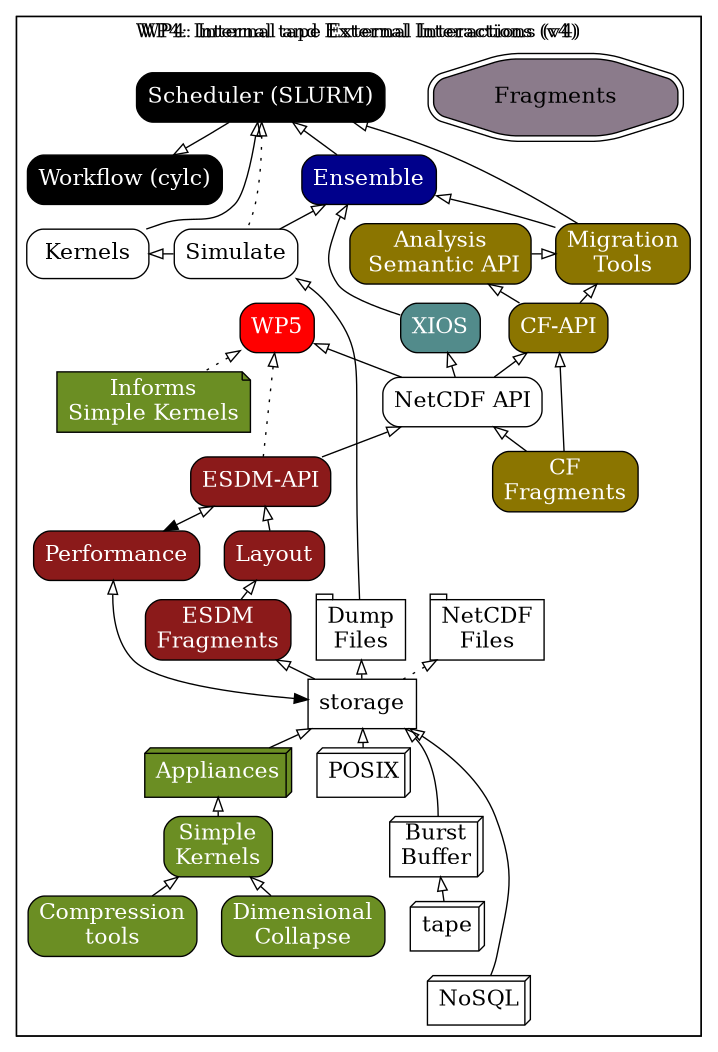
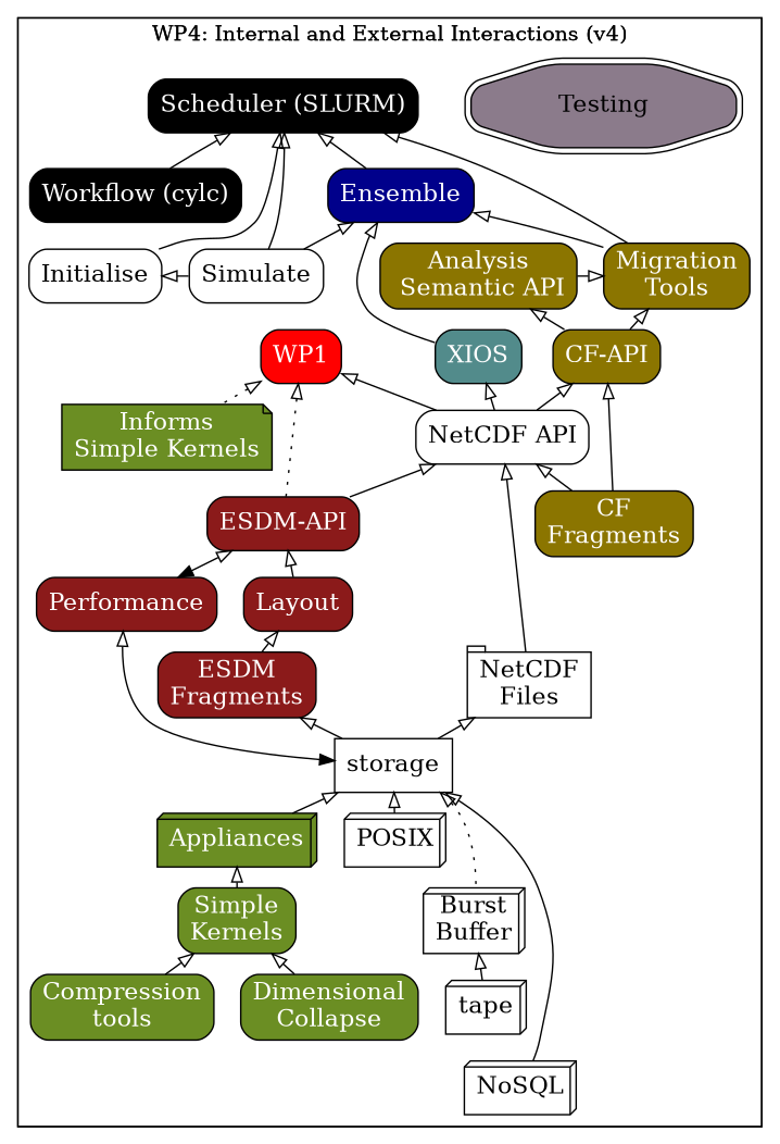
  digraph {
    ranksep=0.2
    node [fillcolor=white fontcolor=white fontsize=16 shape=rectangle style="filled,rounded"]
    edge [arrowtail=empty dir=back]
    Performance [fillcolor=firebrick4]
    Layout [fillcolor=firebrick4]
-   n3 [fontcolor=black label=Kernels]
+   n3 [fontcolor=black label=Initialise]
    n4 [fontcolor=black label=Simulate]
    n5 [fillcolor=gold4 label="Migration\nTools"]
    n6 [fillcolor=gold4 label="Analysis\n Semantic API"]
    n7 [fillcolor=firebrick4 label="ESDM\nFragments"]
    n8 [fontcolor=black label="NetCDF\nFiles" shape=tab]
-   n9 [fontcolor=black label="Dump\nFiles" shape=tab]
-   Testing [fillcolor=thistle4 fontcolor=black shape=doubleoctagon label=Fragments]
+   Testing [fillcolor=thistle4 fontcolor=black shape=doubleoctagon]
    n11 [fillcolor=firebrick4 label="ESDM-API"]
    storage [fontcolor=black style=normal]
    n13 [fillcolor=gold4 label="CF\nFragments"]
    n14 [fillcolor=gold4 label="CF-API"]
    n15 [fontcolor=black label="NetCDF API"]
    XIOS [fillcolor=darkslategray4]
    n17 [fillcolor=black label="Workflow (cylc)"]
    n18 [fillcolor=black label="Scheduler (SLURM)"]
    n19 [fillcolor=blue4 label=Ensemble]
-   WP5 [fillcolor=red]
+   WP5 [fillcolor=red label=WP1]
    n21 [fillcolor=olivedrab label="Informs\nSimple Kernels" shape=note]
    Appliances [fillcolor=olivedrab shape=box3d]
    n23 [fillcolor=olivedrab label="Simple\nKernels"]
    n24 [fillcolor=olivedrab label="Compression\ntools"]
    n25 [fillcolor=olivedrab label="Dimensional\nCollapse"]
    POSIX [fontcolor=black shape=box3d]
    tape [fontcolor=black shape=box3d]
    "Burst\nBuffer" [fontcolor=black shape=box3d]
    NoSQL [fontcolor=black shape=box3d]
    subgraph cluster_1 {
-     label="WP4: Internal tape External Interactions (v4)"
+     label="WP4: Internal and External Interactions (v4)"
      Testing
      n11
      storage
      n13
      n14
      n15
      XIOS
      n17
      n18
      n19
      WP5
      n21
      Appliances
      n23
      n24
      n25
      POSIX
      tape
      "Burst\nBuffer"
      NoSQL
      subgraph sub_2 {
        label="WP4: Internal and External Interactions (v4)"
        rank=same
        Performance
        Layout
      }
      subgraph sub_3 {
        label="WP4: Internal and External Interactions (v4)"
        rank=same
        n3
        n4
      }
      subgraph sub_4 {
        label="WP4: Internal and External Interactions (v4)"
        rank=same
        n5
        n6
      }
      subgraph sub_5 {
        label="WP4: Internal and External Interactions (v4)"
        rank=same
        n7
        n8
-       n9
      }
      subgraph cluster_6 {
        label="WP4: Internal and External Interactions (v4)"
      }
    }
    Performance -> storage [dir=both]
    Layout -> n7
    n3 -> n4
-   n4 -> n9
    n5 -> n6
    n5 -> n14
    n6 -> n14
    n6 -> XIOS [style=invis]
    n7 -> storage
-   n8 -> storage [style=dotted]
-   n9 -> storage
+   n8 -> storage
    n11 -> Performance [dir=both]
    n11 -> Layout
    storage -> Appliances
    storage -> POSIX
-   storage -> "Burst\nBuffer"
+   storage -> "Burst\nBuffer" [style=dotted]
    storage -> NoSQL
    n14 -> n13
    n14 -> n15
+   n15 -> n8
    n15 -> n11
    n15 -> n13
    XIOS -> n15
-   n17 -> n18
+   n18 -> n17
    n18 -> n3
-   n18 -> n4 [style=dotted]
+   n18 -> n4
    n18 -> n5
    n18 -> n19
    n19 -> n4
    n19 -> n5
    n19 -> XIOS
    WP5 -> n11 [style=dotted]
    WP5 -> n15
    WP5 -> n21 [style=dotted]
    Appliances -> n23
    n23 -> n24
    n23 -> n25
    POSIX -> "Burst\nBuffer" [style=invis]
    tape -> NoSQL [style=invis]
    "Burst\nBuffer" -> tape
  }
